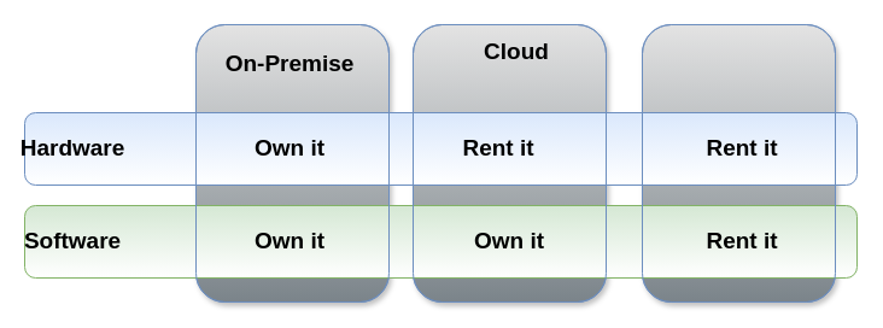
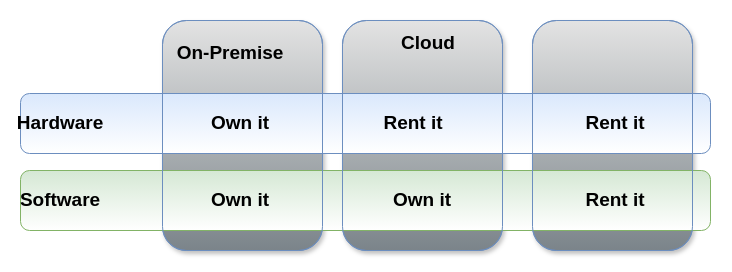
  <mxCell id="0" />
  <mxCell id="1" parent="0" />
  <mxCell id="2" value="" style="rounded=1;whiteSpace=wrap;html=1;fillColor=#7B848A;strokeColor=#6c8ebf;gradientColor=#E3E3E3;gradientDirection=north;shadow=1;" vertex="1" parent="1"><mxGeometry x="162" y="20" width="160" height="230" as="geometry" /></mxCell>
- <mxCell id="3" value="&lt;b&gt;On-Premise&lt;/b&gt;" style="text;html=1;strokeColor=none;fillColor=none;align=center;verticalAlign=middle;whiteSpace=wrap;rounded=0;fontSize=19;" vertex="1" parent="1"><mxGeometry x="180" y="38" width="120" height="30" as="geometry" /></mxCell>
+ <mxCell id="3" value="&lt;b&gt;On-Premise&lt;/b&gt;" style="text;html=1;strokeColor=none;fillColor=none;align=center;verticalAlign=middle;whiteSpace=wrap;rounded=0;fontSize=19;" vertex="1" parent="1"><mxGeometry x="170" y="38" width="120" height="30" as="geometry" /></mxCell>
  <mxCell id="4" value="" style="rounded=1;whiteSpace=wrap;html=1;fillColor=#7B848A;strokeColor=#6c8ebf;gradientColor=#E3E3E3;gradientDirection=north;shadow=1;" vertex="1" parent="1"><mxGeometry x="342" y="20" width="160" height="230" as="geometry" /></mxCell>
  <mxCell id="5" value="&lt;b&gt;Cloud&lt;/b&gt;" style="text;html=1;strokeColor=none;fillColor=none;align=center;verticalAlign=middle;whiteSpace=wrap;rounded=0;fontSize=19;" vertex="1" parent="1"><mxGeometry x="367.5" y="28" width="120" height="30" as="geometry" /></mxCell>
  <mxCell id="6" value="" style="rounded=1;whiteSpace=wrap;html=1;fillColor=#7B848A;strokeColor=#6c8ebf;gradientColor=#E3E3E3;gradientDirection=north;shadow=1;" vertex="1" parent="1"><mxGeometry x="532" y="20" width="160" height="230" as="geometry" /></mxCell>
  <mxCell id="7" value="" style="rounded=1;whiteSpace=wrap;html=1;fillColor=#dae8fc;strokeColor=#6c8ebf;gradientDirection=south;shadow=0;gradientColor=#FFFFFF;" vertex="1" parent="1"><mxGeometry x="20" y="93" width="690" height="60" as="geometry" /></mxCell>
  <mxCell id="8" value="" style="rounded=1;whiteSpace=wrap;html=1;fillColor=#d5e8d4;strokeColor=#82b366;gradientDirection=south;shadow=0;gradientColor=#ffffff;" vertex="1" parent="1"><mxGeometry x="20" y="170" width="690" height="60" as="geometry" /></mxCell>
  <mxCell id="9" value="Hardware" style="text;html=1;strokeColor=none;fillColor=none;align=center;verticalAlign=middle;whiteSpace=wrap;rounded=0;shadow=0;fontSize=19;fontColor=default;fontStyle=1" vertex="1" parent="1"><mxGeometry x="30" y="108" width="60" height="30" as="geometry" /></mxCell>
  <mxCell id="10" value="Software" style="text;html=1;strokeColor=none;fillColor=none;align=center;verticalAlign=middle;whiteSpace=wrap;rounded=0;shadow=0;fontSize=19;fontColor=default;fontStyle=1" vertex="1" parent="1"><mxGeometry x="30" y="185" width="60" height="30" as="geometry" /></mxCell>
  <mxCell id="11" value="Own it" style="text;html=1;strokeColor=none;fillColor=none;align=center;verticalAlign=middle;whiteSpace=wrap;rounded=0;shadow=0;fontSize=19;fontColor=default;fontStyle=1" vertex="1" parent="1"><mxGeometry x="200" y="108" width="80" height="30" as="geometry" /></mxCell>
  <mxCell id="12" value="Own it" style="text;html=1;strokeColor=none;fillColor=none;align=center;verticalAlign=middle;whiteSpace=wrap;rounded=0;shadow=0;fontSize=19;fontColor=default;fontStyle=1" vertex="1" parent="1"><mxGeometry x="200" y="185" width="80" height="30" as="geometry" /></mxCell>
  <mxCell id="13" value="Own it" style="text;html=1;strokeColor=none;fillColor=none;align=center;verticalAlign=middle;whiteSpace=wrap;rounded=0;shadow=0;fontSize=19;fontColor=default;fontStyle=1" vertex="1" parent="1"><mxGeometry x="382" y="185" width="80" height="30" as="geometry" /></mxCell>
  <mxCell id="14" value="Rent it" style="text;html=1;strokeColor=none;fillColor=none;align=center;verticalAlign=middle;whiteSpace=wrap;rounded=0;shadow=0;fontSize=19;fontColor=default;fontStyle=1" vertex="1" parent="1"><mxGeometry x="372.5" y="108" width="80" height="30" as="geometry" /></mxCell>
  <mxCell id="15" value="Rent it" style="text;html=1;strokeColor=none;fillColor=none;align=center;verticalAlign=middle;whiteSpace=wrap;rounded=0;shadow=0;fontSize=19;fontColor=default;fontStyle=1" vertex="1" parent="1"><mxGeometry x="575" y="108" width="80" height="30" as="geometry" /></mxCell>
  <mxCell id="16" value="Rent it" style="text;html=1;strokeColor=none;fillColor=none;align=center;verticalAlign=middle;whiteSpace=wrap;rounded=0;shadow=0;fontSize=19;fontColor=default;fontStyle=1" vertex="1" parent="1"><mxGeometry x="575" y="185" width="80" height="30" as="geometry" /></mxCell>
  <mxCell id="17" value="" style="rounded=1;whiteSpace=wrap;html=1;fillColor=none;strokeColor=#6c8ebf;gradientColor=#E3E3E3;gradientDirection=north;shadow=0;" vertex="1" parent="1"><mxGeometry x="162" y="20" width="160" height="230" as="geometry" /></mxCell>
  <mxCell id="18" value="" style="rounded=1;whiteSpace=wrap;html=1;fillColor=none;strokeColor=#6c8ebf;gradientColor=#E3E3E3;gradientDirection=north;shadow=0;" vertex="1" parent="1"><mxGeometry x="342" y="20" width="160" height="230" as="geometry" /></mxCell>
  <mxCell id="19" value="" style="rounded=1;whiteSpace=wrap;html=1;fillColor=none;strokeColor=#6c8ebf;gradientColor=#E3E3E3;gradientDirection=north;shadow=0;" vertex="1" parent="1"><mxGeometry x="532" y="20" width="160" height="230" as="geometry" /></mxCell>
